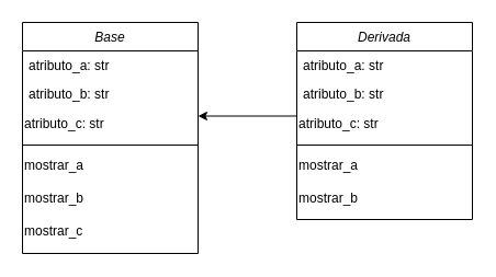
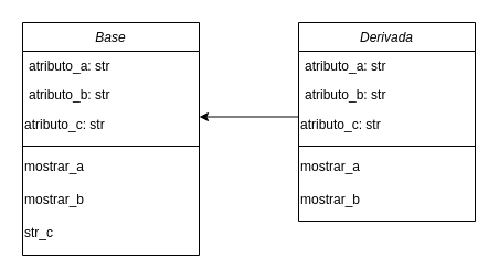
  <mxCell id="0" />
  <mxCell id="1" parent="0" />
  <mxCell id="2" value="Base" style="swimlane;fontStyle=2;align=center;verticalAlign=top;childLayout=stackLayout;horizontal=1;startSize=26;horizontalStack=0;resizeParent=1;resizeLast=0;collapsible=1;marginBottom=0;rounded=0;shadow=0;strokeWidth=1;" parent="1" vertex="1"><mxGeometry x="20" y="20" width="160" height="211" as="geometry"><mxRectangle x="230" y="140" width="160" height="26" as="alternateBounds" /></mxGeometry></mxCell>
  <mxCell id="3" value="atributo_a: str" style="text;align=left;verticalAlign=top;spacingLeft=4;spacingRight=4;overflow=hidden;rotatable=0;points=[[0,0.5],[1,0.5]];portConstraint=eastwest;" parent="2" vertex="1"><mxGeometry y="26" width="160" height="26" as="geometry" /></mxCell>
  <mxCell id="4" value="atributo_b: str" style="text;align=left;verticalAlign=top;spacingLeft=4;spacingRight=4;overflow=hidden;rotatable=0;points=[[0,0.5],[1,0.5]];portConstraint=eastwest;rounded=0;shadow=0;html=0;" parent="2" vertex="1"><mxGeometry y="52" width="160" height="26" as="geometry" /></mxCell>
  <mxCell id="5" value="atributo_c: str" style="text;html=1;align=left;verticalAlign=middle;whiteSpace=wrap;rounded=0;" vertex="1" parent="2"><mxGeometry y="78" width="160" height="30" as="geometry" /></mxCell>
  <mxCell id="6" value="" style="line;html=1;strokeWidth=1;align=left;verticalAlign=middle;spacingTop=-1;spacingLeft=3;spacingRight=3;rotatable=0;labelPosition=right;points=[];portConstraint=eastwest;" parent="2" vertex="1"><mxGeometry y="108" width="160" height="8" as="geometry" /></mxCell>
  <mxCell id="7" value="mostrar_a" style="text;html=1;align=left;verticalAlign=middle;whiteSpace=wrap;rounded=0;" vertex="1" parent="2"><mxGeometry y="116" width="160" height="30" as="geometry" /></mxCell>
  <mxCell id="8" value="mostrar_b" style="text;html=1;align=left;verticalAlign=middle;whiteSpace=wrap;rounded=0;" vertex="1" parent="2"><mxGeometry y="146" width="160" height="30" as="geometry" /></mxCell>
- <mxCell id="9" value="mostrar_c" style="text;html=1;align=left;verticalAlign=middle;whiteSpace=wrap;rounded=0;" vertex="1" parent="2"><mxGeometry y="176" width="160" height="30" as="geometry" /></mxCell>
+ <mxCell id="9" value="str_c" style="text;html=1;align=left;verticalAlign=middle;whiteSpace=wrap;rounded=0;" vertex="1" parent="2"><mxGeometry y="176" width="160" height="30" as="geometry" /></mxCell>
  <mxCell id="10" value="Derivada" style="swimlane;fontStyle=2;align=center;verticalAlign=top;childLayout=stackLayout;horizontal=1;startSize=26;horizontalStack=0;resizeParent=1;resizeLast=0;collapsible=1;marginBottom=0;rounded=0;shadow=0;strokeWidth=1;" vertex="1" parent="1"><mxGeometry x="270" y="20" width="160" height="180" as="geometry"><mxRectangle x="230" y="140" width="160" height="26" as="alternateBounds" /></mxGeometry></mxCell>
  <mxCell id="11" value="atributo_a: str" style="text;align=left;verticalAlign=top;spacingLeft=4;spacingRight=4;overflow=hidden;rotatable=0;points=[[0,0.5],[1,0.5]];portConstraint=eastwest;" vertex="1" parent="10"><mxGeometry y="26" width="160" height="26" as="geometry" /></mxCell>
  <mxCell id="12" value="atributo_b: str" style="text;align=left;verticalAlign=top;spacingLeft=4;spacingRight=4;overflow=hidden;rotatable=0;points=[[0,0.5],[1,0.5]];portConstraint=eastwest;rounded=0;shadow=0;html=0;" vertex="1" parent="10"><mxGeometry y="52" width="160" height="26" as="geometry" /></mxCell>
  <mxCell id="13" value="atributo_c: str" style="text;html=1;align=left;verticalAlign=middle;whiteSpace=wrap;rounded=0;" vertex="1" parent="10"><mxGeometry y="78" width="160" height="30" as="geometry" /></mxCell>
  <mxCell id="14" value="" style="line;html=1;strokeWidth=1;align=left;verticalAlign=middle;spacingTop=-1;spacingLeft=3;spacingRight=3;rotatable=0;labelPosition=right;points=[];portConstraint=eastwest;" vertex="1" parent="10"><mxGeometry y="108" width="160" height="8" as="geometry" /></mxCell>
  <mxCell id="15" value="mostrar_a" style="text;html=1;align=left;verticalAlign=middle;whiteSpace=wrap;rounded=0;" vertex="1" parent="10"><mxGeometry y="116" width="160" height="30" as="geometry" /></mxCell>
  <mxCell id="16" value="mostrar_b" style="text;html=1;align=left;verticalAlign=middle;whiteSpace=wrap;rounded=0;" vertex="1" parent="10"><mxGeometry y="146" width="160" height="30" as="geometry" /></mxCell>
  <mxCell id="17" value="" style="endArrow=classic;html=1;rounded=0;entryX=1;entryY=0.25;entryDx=0;entryDy=0;exitX=0;exitY=0.25;exitDx=0;exitDy=0;" edge="1" parent="1" source="13" target="5"><mxGeometry width="50" height="50" relative="1" as="geometry"><mxPoint x="180" y="270" as="sourcePoint" /><mxPoint x="230" y="220" as="targetPoint" /><Array as="points" /></mxGeometry></mxCell>
